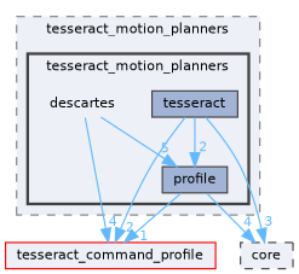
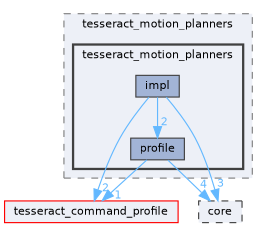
  digraph {
    compound=true
    node [fontname=Helvetica fontsize=10 shape=box color=grey25 fillcolor="#a2b4d6" style=filled]
    edge [color=steelblue1 fontcolor=steelblue1 fontname=Helvetica fontsize=10 headlabel=4 labeldistance=1.5 labelfontname=Helvetica labelfontsize=10]
-   n1 [height=0.2 label=descartes shape=plaintext width=0.4 color="" fillcolor="" style=""]
-   n2 [height=0.2 label=tesseract width=0.4]
+   n2 [height=0.2 label=impl width=0.4]
    n3 [height=0.2 label=profile width=0.4]
    n4 [color=red fillcolor="#edf0f7" height=0.2 label=tesseract_command_profile width=0.4]
    n5 [fillcolor="#edf0f7" height=0.2 label=core style="filled,dashed" width=0.4]
    subgraph cluster_1 {
      bgcolor="#edf0f7"
      fontname=Helvetica
      fontsize=10
      label=tesseract_motion_planners
      pencolor=grey50
      style="filled,dashed"
      subgraph cluster_2 {
        bgcolor="#edf0f7"
        fontname=Helvetica
        fontsize=10
        label=tesseract_motion_planners
        pencolor=grey25
        style="filled,bold"
-       n1
        n2
        n3
      }
    }
-   n1 -> n3 [headlabel=5]
-   n1 -> n4
    n2 -> n3 [headlabel=2]
    n2 -> n4 [headlabel=2]
    n2 -> n5 [headlabel=3]
    n3 -> n4 [headlabel=1]
    n3 -> n5
  }
